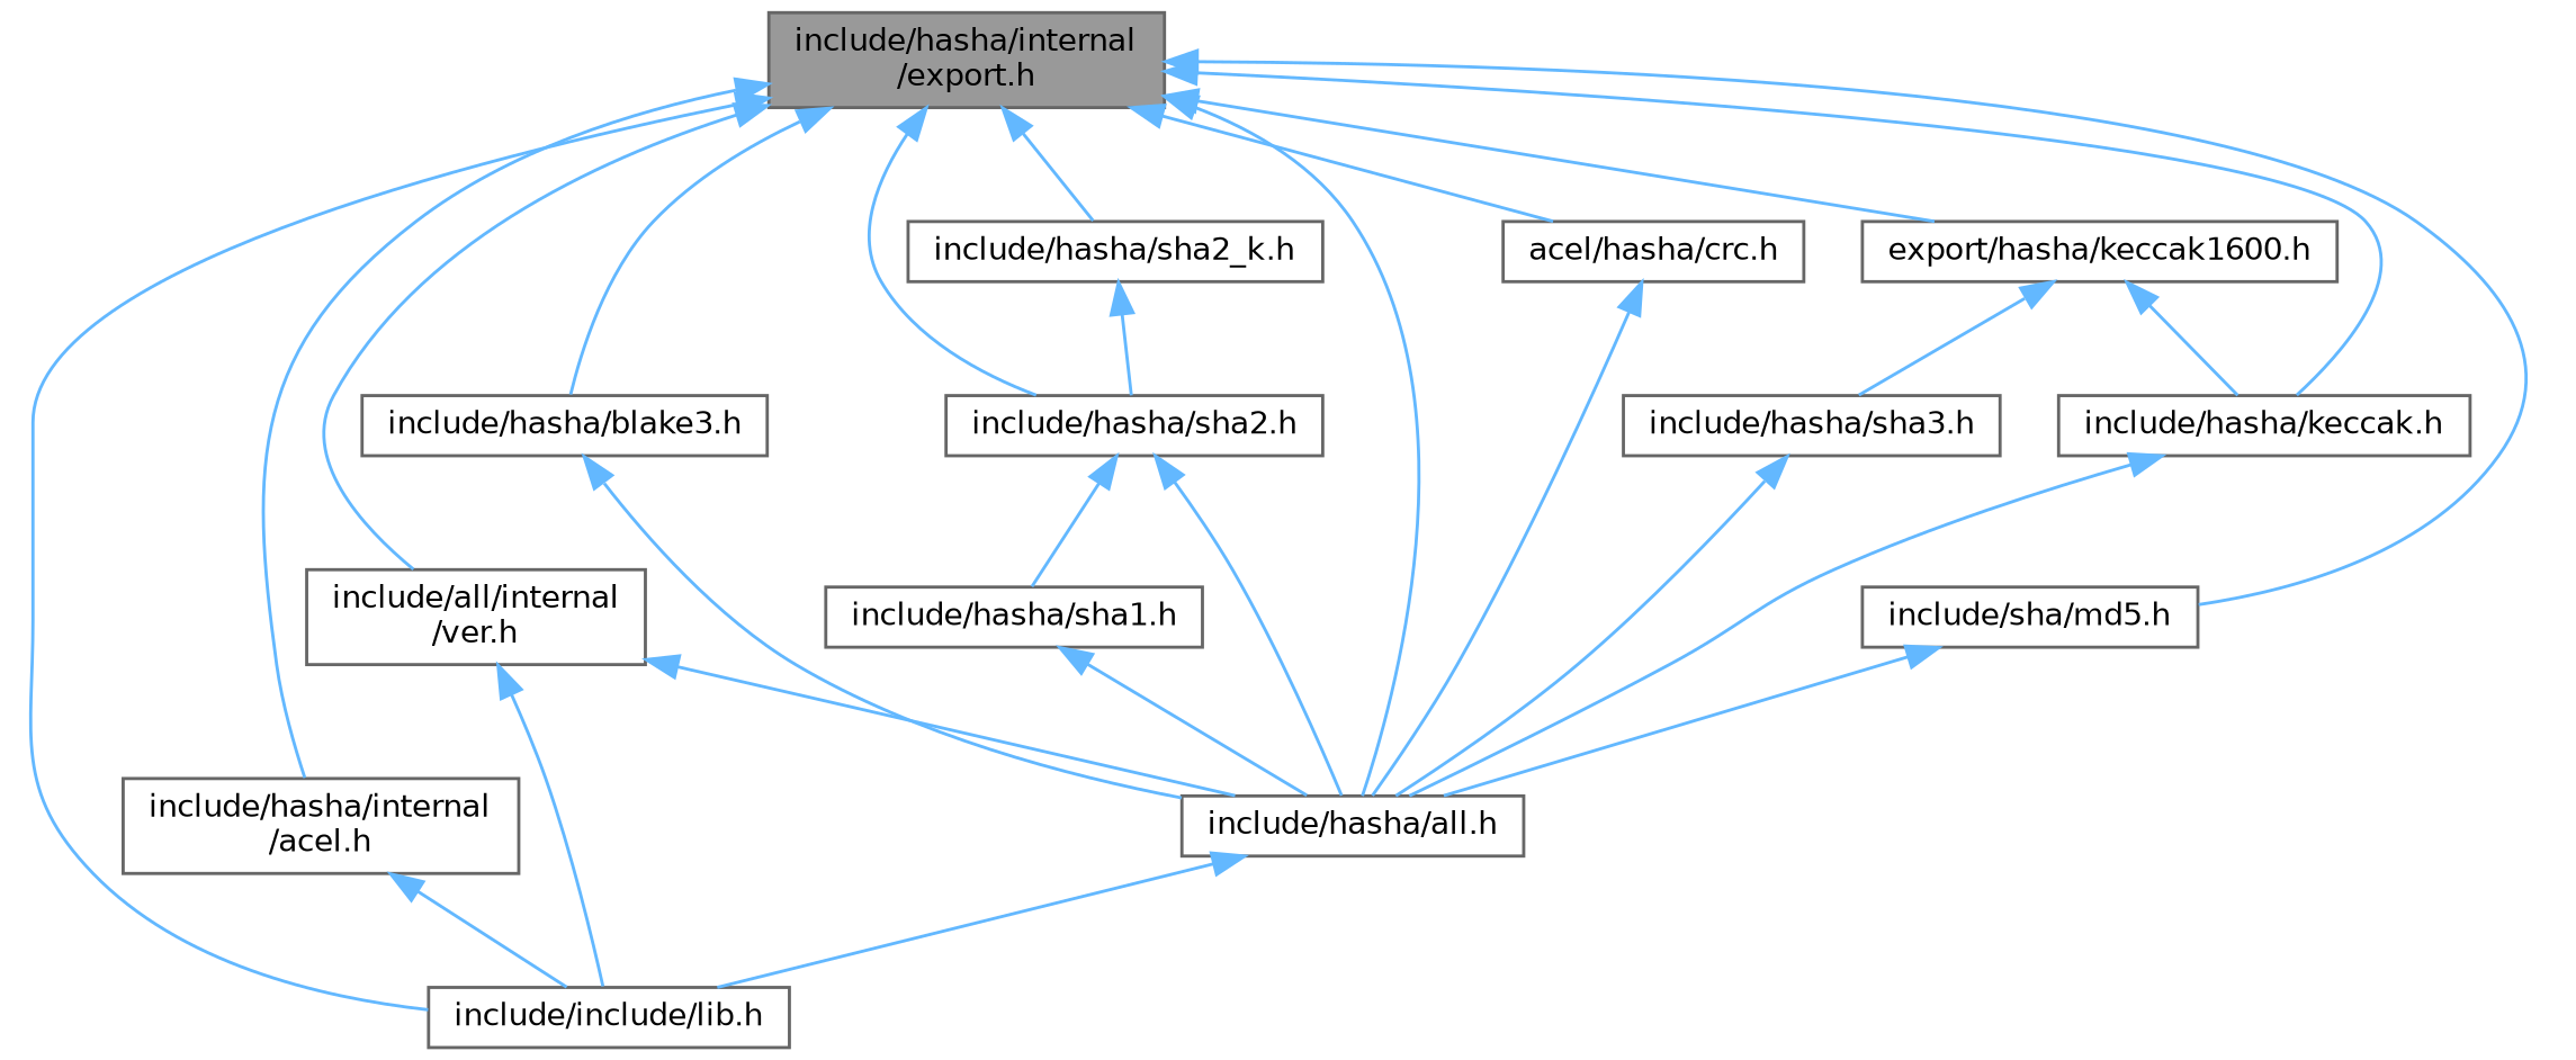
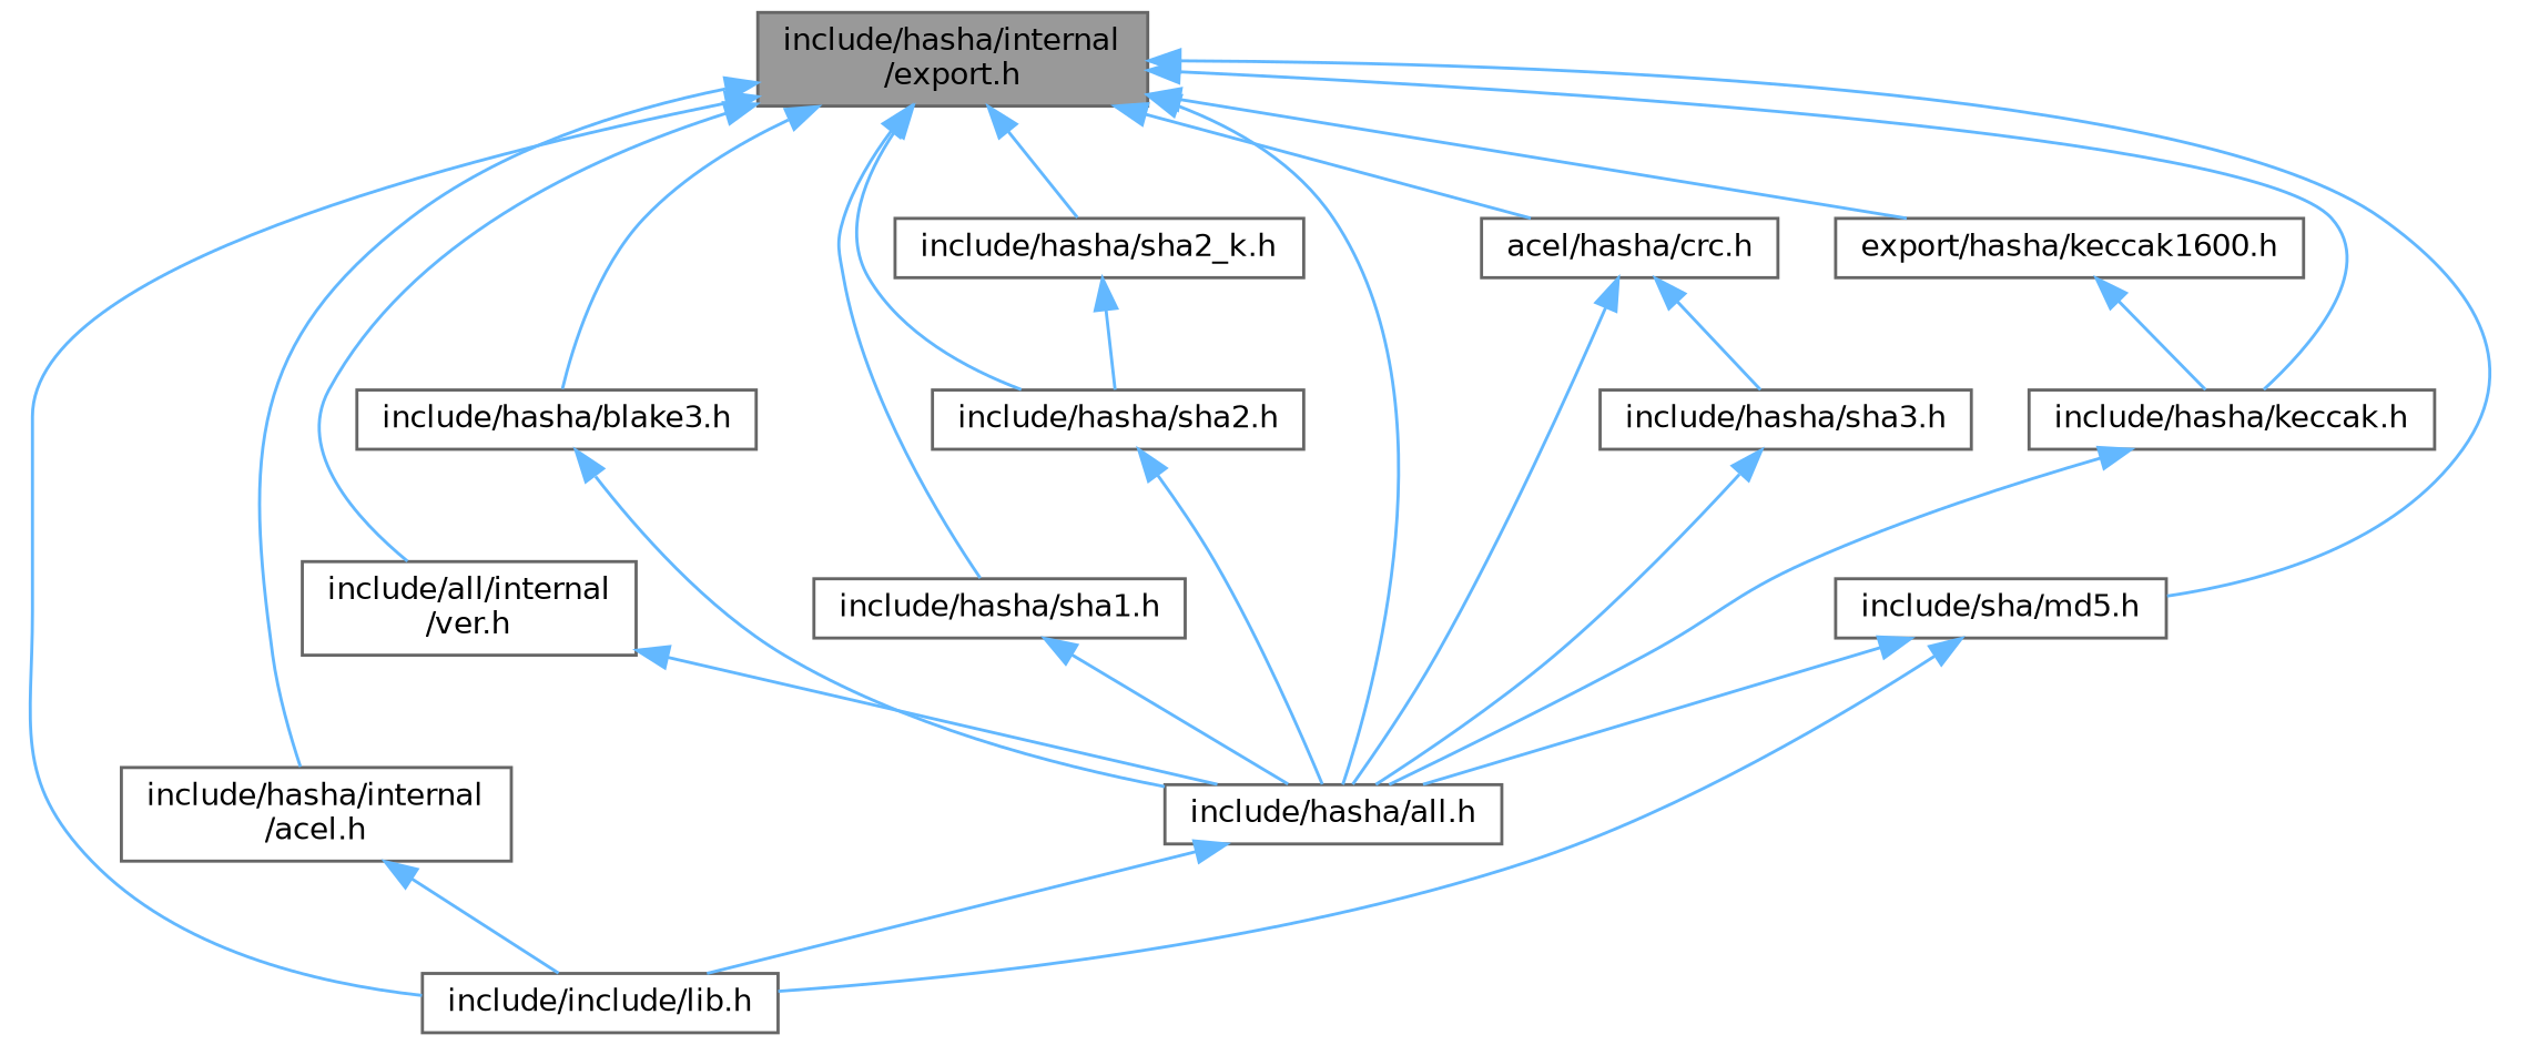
  digraph {
    node [color=grey40 fillcolor=white fontname=Helvetica fontsize=10 shape=box style=filled]
    edge [color=steelblue1 dir=back fontname=Helvetica fontsize=10 labelfontname=Helvetica labelfontsize=10 style=solid]
    n1 [color=gray40 fillcolor=grey60 fontcolor=black height=0.2 label="include/hasha/internal\l/export.h" width=0.4]
    n2 [height=0.2 label="include/hasha/blake3.h" width=0.4]
    n3 [height=0.2 label="include/include/lib.h" width=0.4]
    n4 [height=0.2 label="acel/hasha/crc.h" width=0.4]
    n5 [height=0.2 label="include/hasha/internal\l/acel.h" width=0.4]
    n6 [height=0.2 label="include/all/internal\l/ver.h" width=0.4]
    n7 [height=0.2 label="include/hasha/keccak.h" width=0.4]
    n8 [height=0.2 label="export/hasha/keccak1600.h" width=0.4]
    n9 [height=0.2 label="include/sha/md5.h" width=0.4]
    n10 [height=0.2 label="include/hasha/sha1.h" width=0.4]
    n11 [height=0.2 label="include/hasha/sha2.h" width=0.4]
    n12 [height=0.2 label="include/hasha/sha2_k.h" width=0.4]
    n13 [height=0.2 label="include/hasha/all.h" width=0.4]
    n14 [height=0.2 label="include/hasha/sha3.h" width=0.4]
    n1 -> n2
    n1 -> n3
    n1 -> n4
    n1 -> n5
    n1 -> n6
    n1 -> n7
    n1 -> n8
    n1 -> n9
-   n11 -> n10
+   n1 -> n10
    n1 -> n11
    n1 -> n12
    n1 -> n13
    n2 -> n13
    n4 -> n13
    n5 -> n3
-   n6 -> n3
+   n9 -> n3
    n6 -> n13
    n7 -> n13
    n8 -> n7
-   n8 -> n14
+   n4 -> n14
    n9 -> n13
    n10 -> n13
    n11 -> n13
    n12 -> n11
    n13 -> n3
    n14 -> n13
  }
